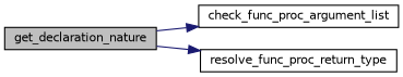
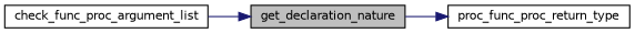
  digraph {
    rankdir=RL
    node [color=black fillcolor=white fontname=Helvetica fontsize=10 shape=record style=filled]
    edge [color=midnightblue dir=back fontname=Helvetica fontsize=10 labelfontname=Helvetica labelfontsize=10 style=solid]
    n1 [fillcolor=grey75 fontcolor=black height=0.2 label=get_declaration_nature width=0.4]
    n2 [height=0.2 label=check_func_proc_argument_list width=0.4]
-   n3 [height=0.2 label=resolve_func_proc_return_type width=0.4]
-   n2 -> n1
+   n3 [height=0.2 label=proc_func_proc_return_type width=0.4]
+   n1 -> n2
    n3 -> n1
  }
